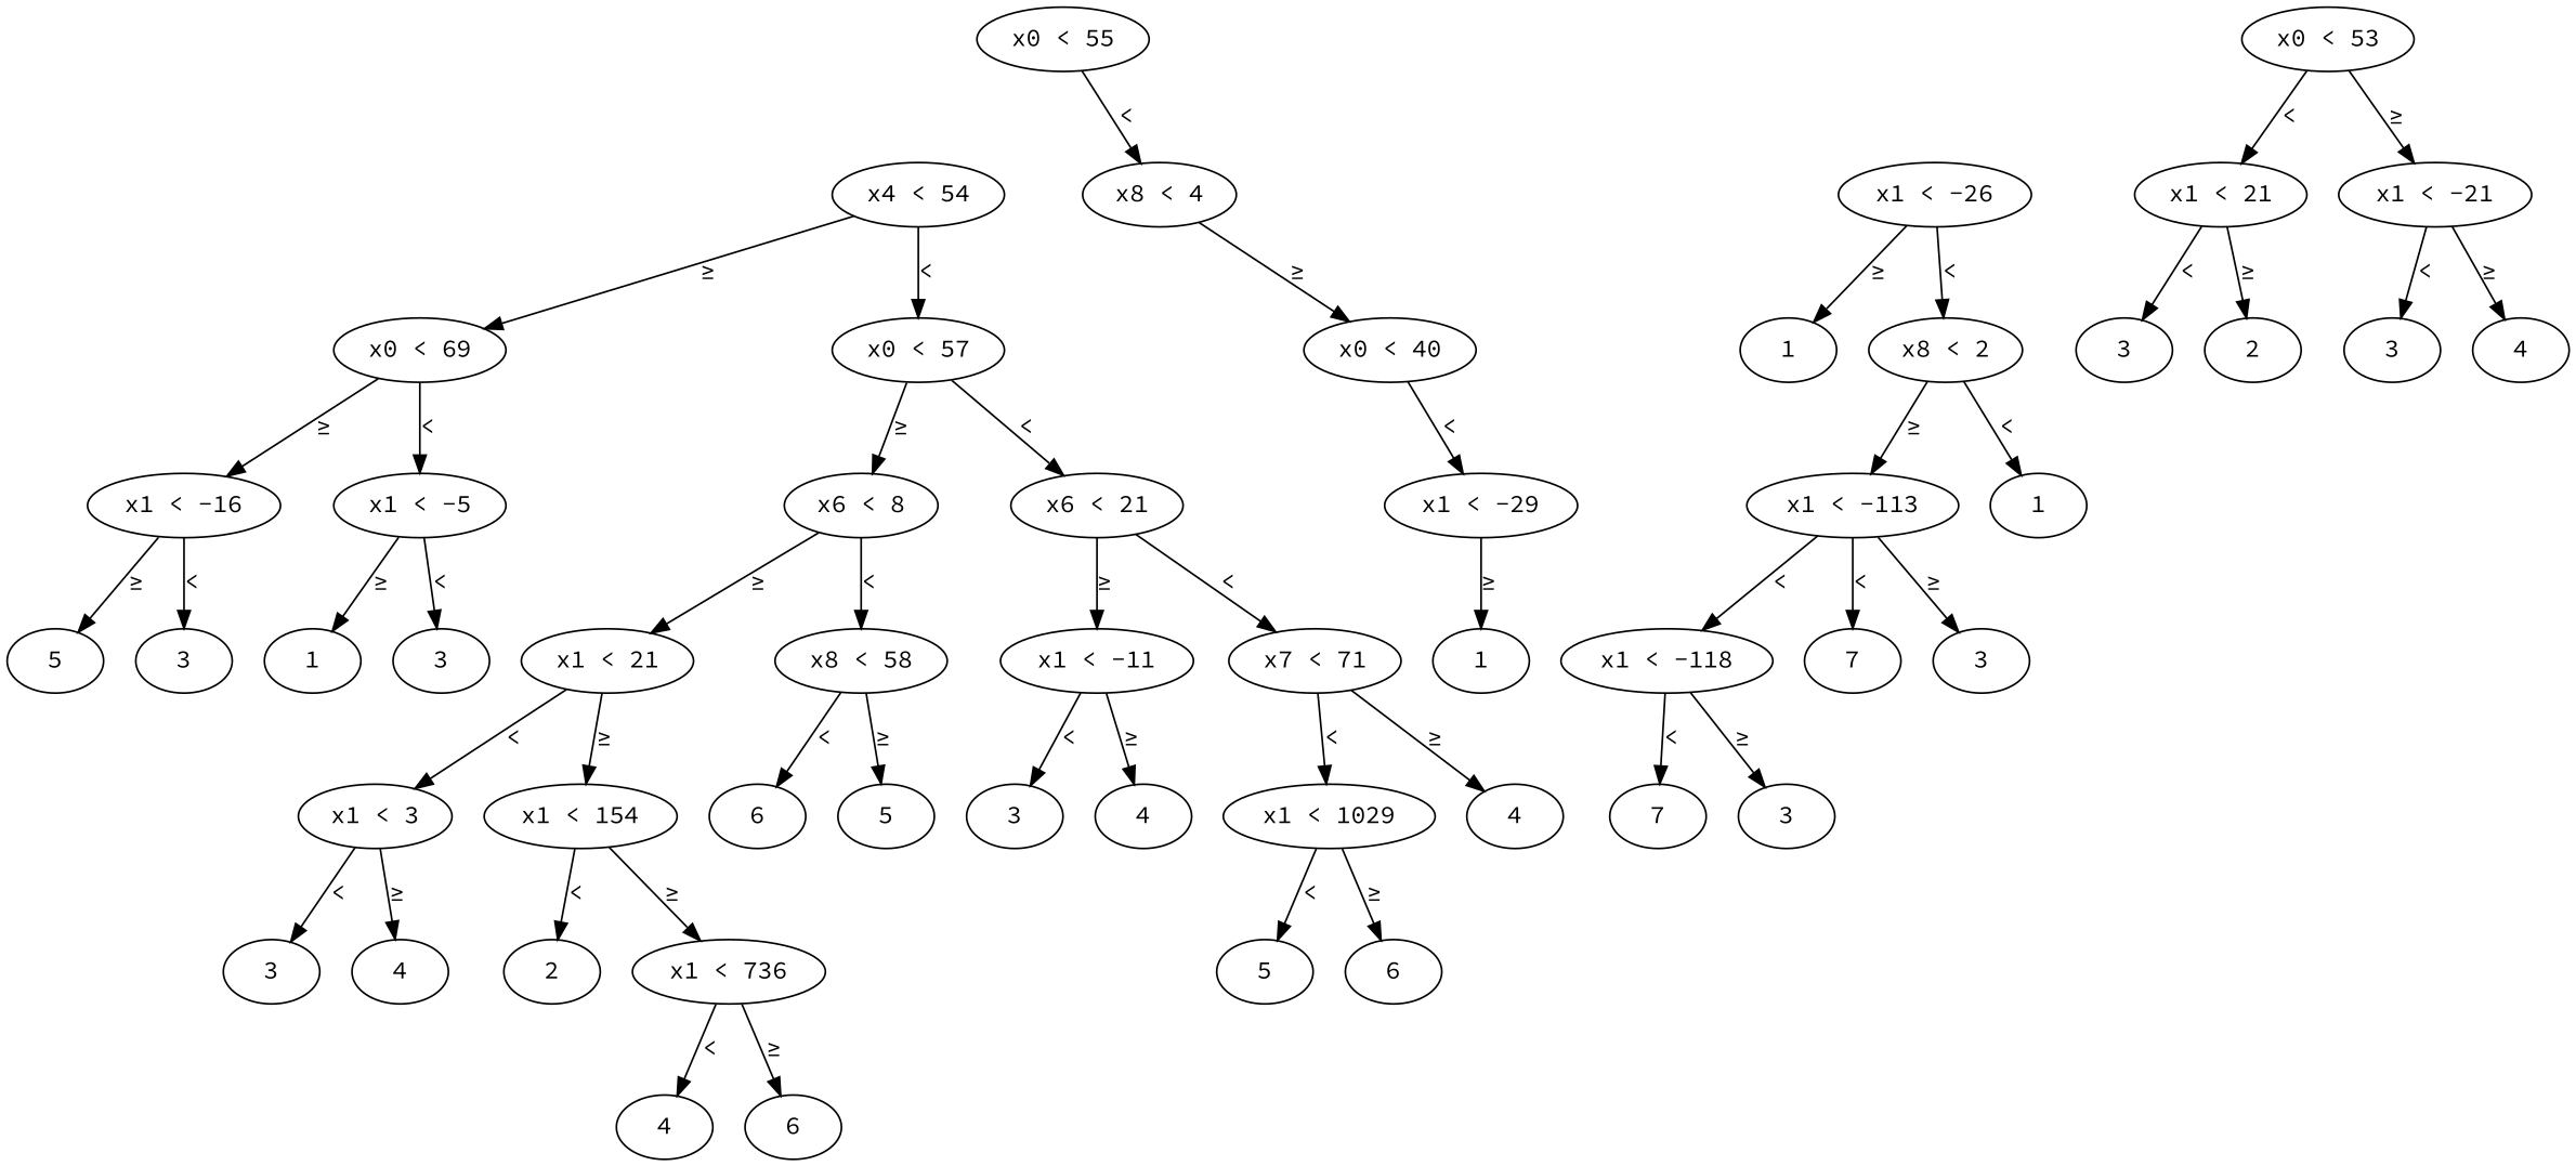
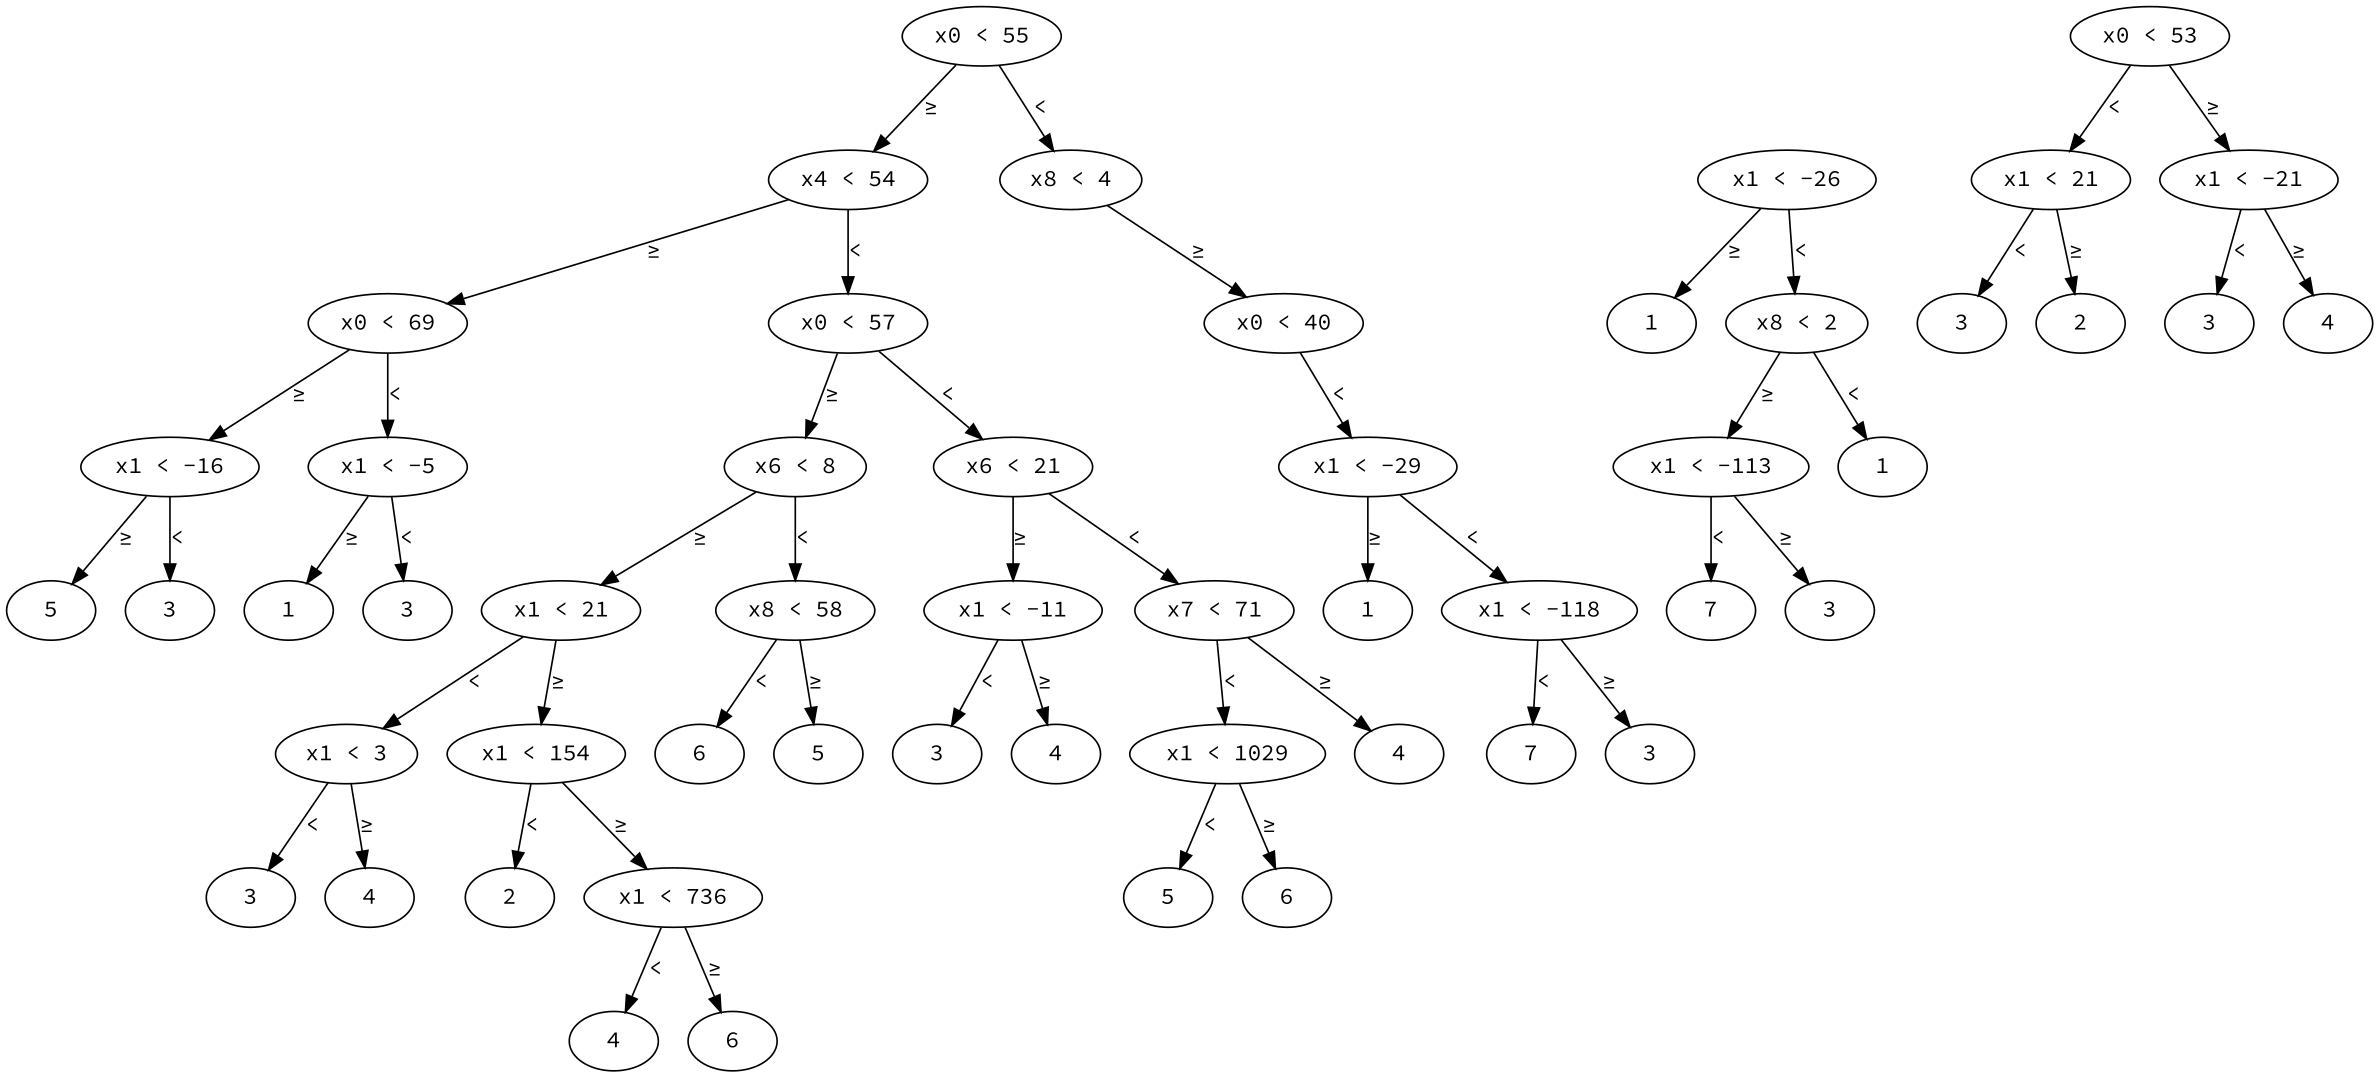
  digraph {
    fontname="Source Code Pro"
    node [fontname="Source Code Pro"]
    edge [fontname="Source Code Pro"]
    n1 [label=1]
    n2 [label=7]
    n3 [label=3]
    n4 [label="x1 < -113"]
    n5 [label="x8 < 2"]
    n6 [label=1]
    n7 [label="x1 < -26"]
    n8 [label=7]
    n9 [label=3]
    n10 [label="x1 < -118"]
    n11 [label=1]
    n12 [label="x1 < -29"]
    n13 [label=3]
    n14 [label=2]
    n15 [label="x1 < 21"]
    n16 [label=3]
    n17 [label=4]
    n18 [label="x1 < -21"]
    n19 [label="x0 < 53"]
    n20 [label="x0 < 40"]
    n21 [label="x8 < 4"]
    n22 [label=5]
    n23 [label=6]
    n24 [label="x1 < 1029"]
    n25 [label=4]
    n26 [label="x7 < 71"]
    n27 [label=3]
    n28 [label=4]
    n29 [label="x1 < -11"]
    n30 [label="x6 < 21"]
    n31 [label=6]
    n32 [label=5]
    n33 [label="x8 < 58"]
    n34 [label=3]
    n35 [label=4]
    n36 [label="x1 < 3"]
    n37 [label=2]
    n38 [label=4]
    n39 [label=6]
    n40 [label="x1 < 736"]
    n41 [label="x1 < 154"]
    n42 [label="x1 < 21"]
    n43 [label="x6 < 8"]
    n44 [label="x0 < 57"]
    n45 [label=3]
    n46 [label=1]
    n47 [label="x1 < -5"]
    n48 [label=3]
    n49 [label=5]
    n50 [label="x1 < -16"]
    n51 [label="x0 < 69"]
    n52 [label="x4 < 54"]
    n53 [label="x0 < 55"]
    n4 -> n2 [label="<"]
    n4 -> n3 [label="≥"]
    n5 -> n1 [label="<"]
    n5 -> n4 [label="≥"]
    n7 -> n5 [label="<"]
    n7 -> n6 [label="≥"]
    n10 -> n8 [label="<"]
    n10 -> n9 [label="≥"]
-   n4 -> n10 [label="<"]
+   n12 -> n10 [label="<"]
    n12 -> n11 [label="≥"]
    n15 -> n13 [label="<"]
    n15 -> n14 [label="≥"]
    n18 -> n16 [label="<"]
    n18 -> n17 [label="≥"]
    n19 -> n15 [label="<"]
    n19 -> n18 [label="≥"]
    n20 -> n12 [label="<"]
    n21 -> n20 [label="≥"]
    n24 -> n22 [label="<"]
    n24 -> n23 [label="≥"]
    n26 -> n24 [label="<"]
    n26 -> n25 [label="≥"]
    n29 -> n27 [label="<"]
    n29 -> n28 [label="≥"]
    n30 -> n26 [label="<"]
    n30 -> n29 [label="≥"]
    n33 -> n31 [label="<"]
    n33 -> n32 [label="≥"]
    n36 -> n34 [label="<"]
    n36 -> n35 [label="≥"]
    n40 -> n38 [label="<"]
    n40 -> n39 [label="≥"]
    n41 -> n37 [label="<"]
    n41 -> n40 [label="≥"]
    n42 -> n36 [label="<"]
    n42 -> n41 [label="≥"]
    n43 -> n33 [label="<"]
    n43 -> n42 [label="≥"]
    n44 -> n30 [label="<"]
    n44 -> n43 [label="≥"]
    n47 -> n45 [label="<"]
    n47 -> n46 [label="≥"]
    n50 -> n48 [label="<"]
    n50 -> n49 [label="≥"]
    n51 -> n47 [label="<"]
    n51 -> n50 [label="≥"]
    n52 -> n44 [label="<"]
    n52 -> n51 [label="≥"]
    n53 -> n21 [label="<"]
+   n53 -> n52 [label="≥"]
  }
